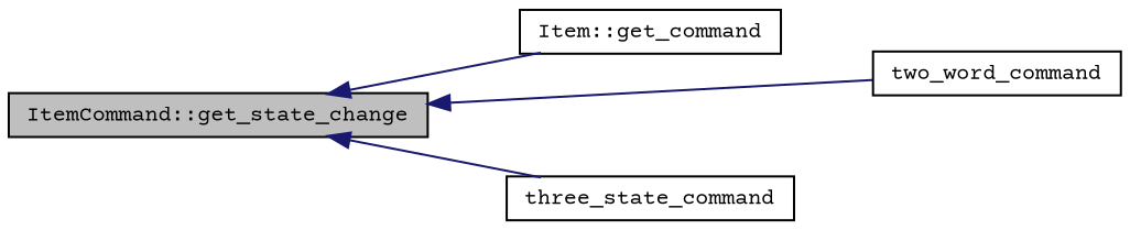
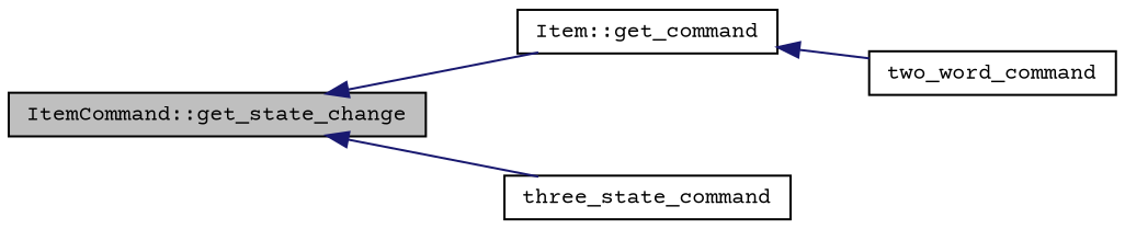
  digraph {
    fontname="Courier Prime"
    rankdir=LR
    node [color=black fillcolor=white fontname="Courier Prime" fontsize=10 shape=record style=filled]
    edge [color=midnightblue dir=back fontname="Courier Prime" fontsize=10 labelfontname=Helvetica labelfontsize=10 style=solid]
    n1 [fillcolor=grey75 fontcolor=black height=0.2 label="ItemCommand::get_state_change" width=0.4]
    n2 [height=0.2 label="Item::get_command" width=0.4]
    n3 [height=0.2 label=two_word_command width=0.4]
    n4 [height=0.2 label=three_state_command width=0.4]
    n1 -> n2
-   n1 -> n3
+   n2 -> n3
    n1 -> n4
  }
